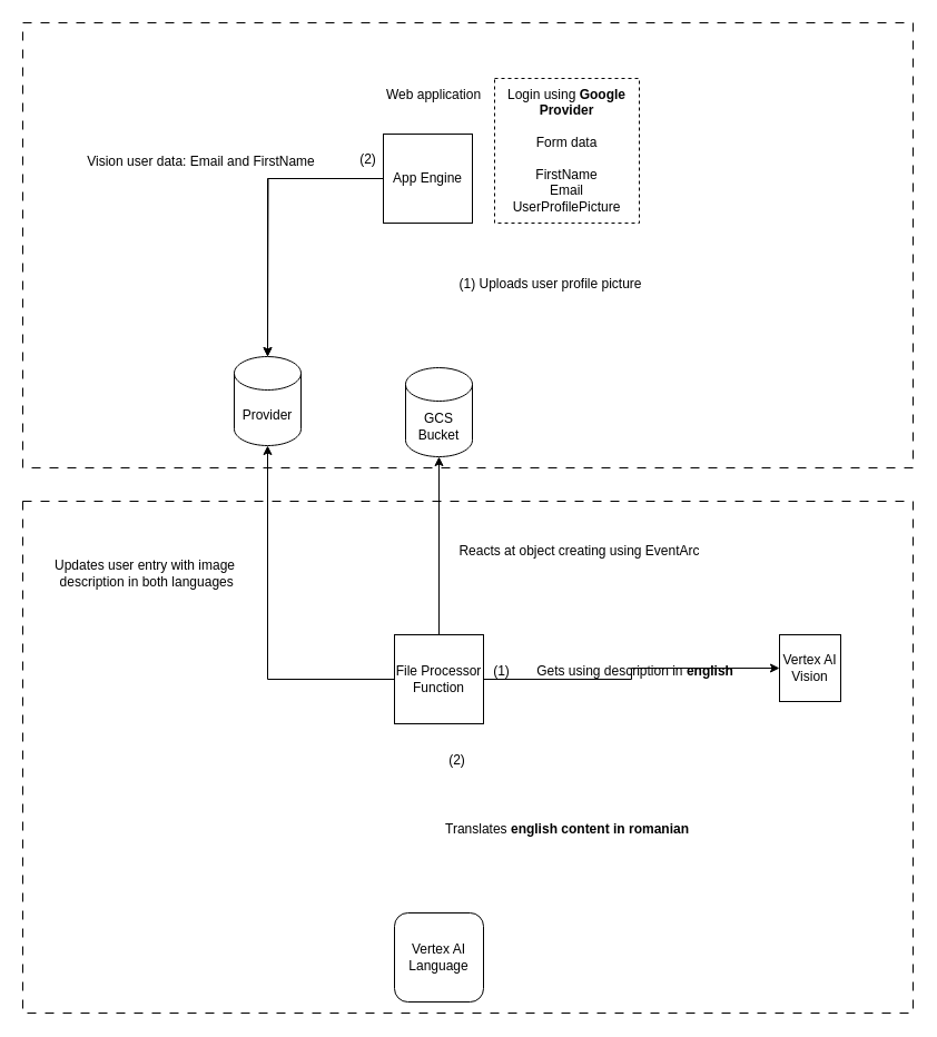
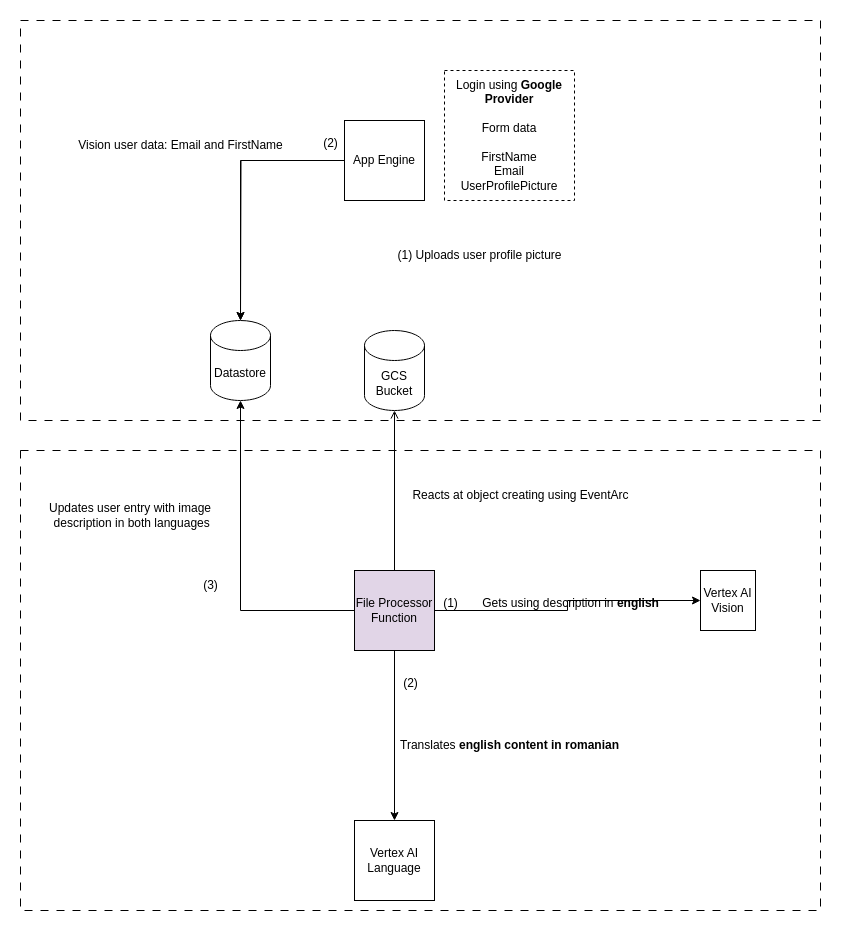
  <mxCell id="0" />
  <mxCell id="1" parent="0" />
- <mxCell id="2" value="Web application" style="text;html=1;align=center;verticalAlign=middle;resizable=0;points=[];autosize=1;strokeColor=none;fillColor=none;" parent="1" vertex="1"><mxGeometry x="334" y="70" width="110" height="30" as="geometry" /></mxCell>
  <mxCell id="3" value="Login using &lt;b&gt;Google Provider&lt;/b&gt;&lt;br&gt;&lt;br&gt;Form data&lt;div&gt;&lt;br&gt;&lt;div&gt;FirstName&lt;/div&gt;&lt;div&gt;Email&lt;br&gt;UserProfilePicture&lt;/div&gt;&lt;/div&gt;" style="whiteSpace=wrap;html=1;aspect=fixed;dashed=1;" parent="1" vertex="1"><mxGeometry x="444" y="70" width="130" height="130" as="geometry" /></mxCell>
  <mxCell id="4" style="edgeStyle=orthogonalEdgeStyle;rounded=0;orthogonalLoop=1;jettySize=auto;html=1;" parent="1" source="6" edge="1"><mxGeometry relative="1" as="geometry"><mxPoint x="240" y="320" as="targetPoint" /></mxGeometry></mxCell>
  <mxCell id="5" style="edgeStyle=orthogonalEdgeStyle;rounded=0;orthogonalLoop=1;jettySize=auto;html=1;" parent="1" source="6" target="7" edge="1"><mxGeometry relative="1" as="geometry" /></mxCell>
  <mxCell id="6" value="App Engine" style="whiteSpace=wrap;html=1;aspect=fixed;" parent="1" vertex="1"><mxGeometry x="344" y="120" width="80" height="80" as="geometry" /></mxCell>
- <mxCell id="7" value="Provider" style="shape=cylinder3;whiteSpace=wrap;html=1;boundedLbl=1;backgroundOutline=1;size=15;" parent="1" vertex="1"><mxGeometry x="210" y="320" width="60" height="80" as="geometry" /></mxCell>
+ <mxCell id="7" value="Datastore" style="shape=cylinder3;whiteSpace=wrap;html=1;boundedLbl=1;backgroundOutline=1;size=15;" parent="1" vertex="1"><mxGeometry x="210" y="320" width="60" height="80" as="geometry" /></mxCell>
  <mxCell id="8" value="" style="edgeStyle=orthogonalEdgeStyle;rounded=0;orthogonalLoop=1;jettySize=auto;html=1;" edge="1" parent="1" source="10" target="14"><mxGeometry relative="1" as="geometry" /></mxCell>
- <mxCell id="10" value="File Processor Function" style="whiteSpace=wrap;html=1;aspect=fixed;" parent="1" vertex="1"><mxGeometry x="354" y="570" width="80" height="80" as="geometry" /></mxCell>
+ <mxCell id="9" value="" style="edgeStyle=orthogonalEdgeStyle;rounded=0;orthogonalLoop=1;jettySize=auto;html=1;" edge="1" parent="1" source="10" target="17"><mxGeometry relative="1" as="geometry" /></mxCell>
+ <mxCell id="10" value="File Processor Function" style="whiteSpace=wrap;html=1;aspect=fixed;fillColor=#e1d5e7;" parent="1" vertex="1"><mxGeometry x="354" y="570" width="80" height="80" as="geometry" /></mxCell>
  <mxCell id="11" value="Reacts at object creating using EventArc" style="text;html=1;align=center;verticalAlign=middle;resizable=0;points=[];autosize=1;strokeColor=none;fillColor=none;" parent="1" vertex="1"><mxGeometry x="400" y="480" width="240" height="30" as="geometry" /></mxCell>
  <mxCell id="12" value="GCS&lt;br&gt;Bucket" style="shape=cylinder3;whiteSpace=wrap;html=1;boundedLbl=1;backgroundOutline=1;size=15;" parent="1" vertex="1"><mxGeometry x="364" y="330" width="60" height="80" as="geometry" /></mxCell>
- <mxCell id="13" style="edgeStyle=orthogonalEdgeStyle;rounded=0;orthogonalLoop=1;jettySize=auto;html=1;entryX=0.5;entryY=1;entryDx=0;entryDy=0;entryPerimeter=0;" edge="1" parent="1" source="10" target="12"><mxGeometry relative="1" as="geometry" /></mxCell>
+ <mxCell id="13" style="edgeStyle=orthogonalEdgeStyle;rounded=0;orthogonalLoop=1;jettySize=auto;html=1;entryX=0.5;entryY=1;entryDx=0;entryDy=0;entryPerimeter=0;endArrow=open;" edge="1" parent="1" source="10" target="12"><mxGeometry relative="1" as="geometry" /></mxCell>
  <mxCell id="14" value="Vertex AI Vision" style="whiteSpace=wrap;html=1;aspect=fixed;" vertex="1" parent="1"><mxGeometry x="700" y="570" width="55" height="60" as="geometry" /></mxCell>
  <mxCell id="15" value="Gets using description in &lt;b&gt;english&lt;/b&gt;" style="text;html=1;align=center;verticalAlign=middle;resizable=0;points=[];autosize=1;strokeColor=none;fillColor=none;" vertex="1" parent="1"><mxGeometry x="470" y="588" width="200" height="30" as="geometry" /></mxCell>
  <mxCell id="16" value="(1)" style="text;html=1;align=center;verticalAlign=middle;resizable=0;points=[];autosize=1;strokeColor=none;fillColor=none;" vertex="1" parent="1"><mxGeometry x="430" y="588" width="40" height="30" as="geometry" /></mxCell>
- <mxCell id="17" value="Vertex AI Language" style="whiteSpace=wrap;html=1;aspect=fixed;rounded=1;" vertex="1" parent="1"><mxGeometry x="354" y="820" width="80" height="80" as="geometry" /></mxCell>
+ <mxCell id="17" value="Vertex AI Language" style="whiteSpace=wrap;html=1;aspect=fixed;" vertex="1" parent="1"><mxGeometry x="354" y="820" width="80" height="80" as="geometry" /></mxCell>
  <mxCell id="18" value="Translates &lt;b&gt;english content in romanian&lt;/b&gt;" style="text;html=1;align=center;verticalAlign=middle;resizable=0;points=[];autosize=1;strokeColor=none;fillColor=none;" vertex="1" parent="1"><mxGeometry x="389" y="730" width="240" height="30" as="geometry" /></mxCell>
  <mxCell id="19" value="(2)" style="text;html=1;align=center;verticalAlign=middle;resizable=0;points=[];autosize=1;strokeColor=none;fillColor=none;" vertex="1" parent="1"><mxGeometry x="390" y="668" width="40" height="30" as="geometry" /></mxCell>
  <mxCell id="20" style="edgeStyle=orthogonalEdgeStyle;rounded=0;orthogonalLoop=1;jettySize=auto;html=1;entryX=0.5;entryY=1;entryDx=0;entryDy=0;entryPerimeter=0;" edge="1" parent="1" source="10" target="7"><mxGeometry relative="1" as="geometry" /></mxCell>
+ <mxCell id="21" value="(3)" style="text;html=1;align=center;verticalAlign=middle;resizable=0;points=[];autosize=1;strokeColor=none;fillColor=none;" vertex="1" parent="1"><mxGeometry x="190" y="570" width="40" height="30" as="geometry" /></mxCell>
  <mxCell id="22" value="&lt;span style=&quot;text-wrap: nowrap;&quot;&gt;Updates user entry with image&lt;br&gt;&amp;nbsp;description in both languages&lt;/span&gt;" style="text;html=1;align=center;verticalAlign=middle;whiteSpace=wrap;rounded=0;" vertex="1" parent="1"><mxGeometry x="50" y="460" width="160" height="110" as="geometry" /></mxCell>
- <mxCell id="23" value="(1) Uploads user profile picture" style="text;html=1;align=center;verticalAlign=middle;resizable=0;points=[];autosize=1;strokeColor=none;fillColor=none;" vertex="1" parent="1"><mxGeometry x="399" y="240" width="190" height="30" as="geometry" /></mxCell>
+ <mxCell id="23" value="(1) Uploads user profile picture" style="text;html=1;align=center;verticalAlign=middle;resizable=0;points=[];autosize=1;strokeColor=none;fillColor=none;" vertex="1" parent="1"><mxGeometry x="384" y="240" width="190" height="30" as="geometry" /></mxCell>
  <mxCell id="24" value="Vision user data: Email and FirstName" style="text;html=1;align=center;verticalAlign=middle;resizable=0;points=[];autosize=1;strokeColor=none;fillColor=none;" vertex="1" parent="1"><mxGeometry x="65" y="130" width="230" height="30" as="geometry" /></mxCell>
  <mxCell id="25" value="(2)" style="text;html=1;align=center;verticalAlign=middle;resizable=0;points=[];autosize=1;strokeColor=none;fillColor=none;" vertex="1" parent="1"><mxGeometry x="310" y="128" width="40" height="30" as="geometry" /></mxCell>
  <mxCell id="26" value="" style="rounded=0;whiteSpace=wrap;html=1;fillColor=none;dashed=1;dashPattern=8 8;" vertex="1" parent="1"><mxGeometry x="20" y="20" width="800" height="400" as="geometry" /></mxCell>
  <mxCell id="27" value="" style="rounded=0;whiteSpace=wrap;html=1;fillColor=none;dashed=1;dashPattern=8 8;" vertex="1" parent="1"><mxGeometry x="20" y="450" width="800" height="460" as="geometry" /></mxCell>
